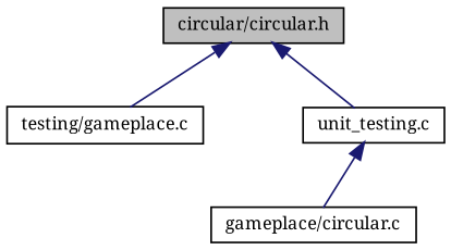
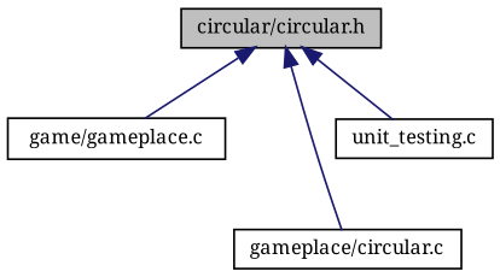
  digraph {
    fontname="Noto Serif"
    node [color=black fillcolor=white fontname="Noto Serif" fontsize=10 shape=record style=filled]
    edge [color=midnightblue dir=back fontname="Noto Serif" fontsize=10 labelfontname=Helvetica labelfontsize=10 style=solid]
    n1 [fillcolor=grey75 fontcolor=black height=0.2 label="circular/circular.h" width=0.4]
-   n2 [height=0.2 label="testing/gameplace.c" width=0.4]
+   n2 [height=0.2 label="game/gameplace.c" width=0.4]
    n3 [height=0.2 label="gameplace/circular.c" width=0.4]
    n4 [height=0.2 label="unit_testing.c" width=0.4]
    n1 -> n2
-   n4 -> n3
+   n1 -> n3
    n1 -> n4
  }
